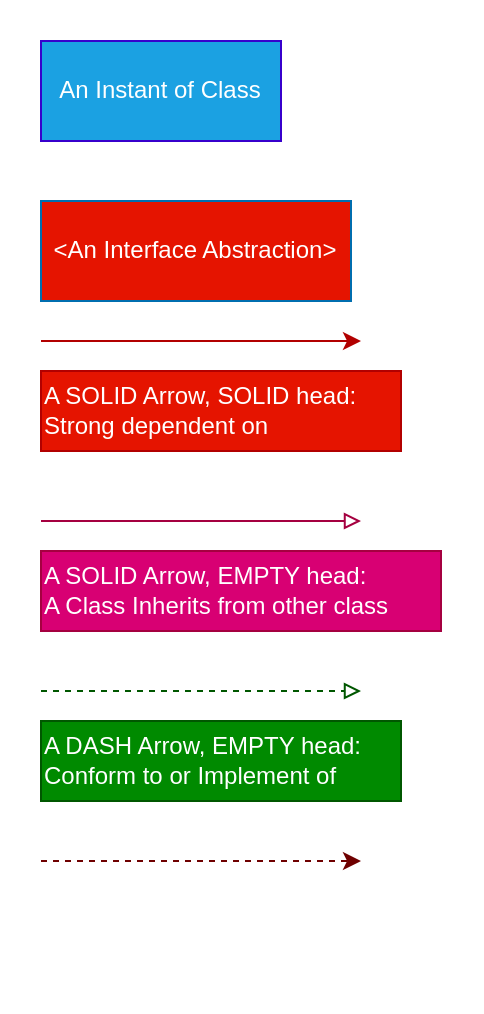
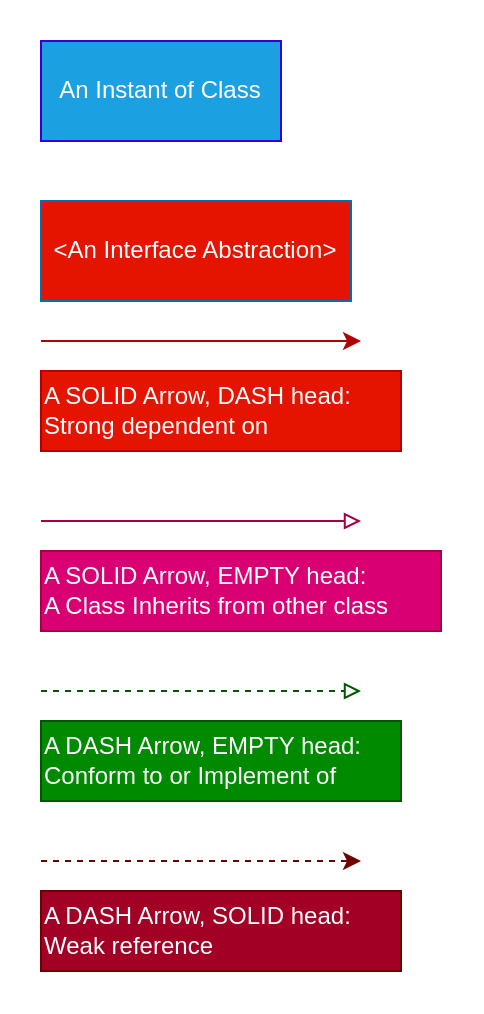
  <mxCell id="0" />
  <mxCell id="1" parent="0" />
  <mxCell id="2" value="An Instant of Class" style="rounded=0;whiteSpace=wrap;html=1;fillColor=#1ba1e2;fontColor=#ffffff;strokeColor=#3700CC;" vertex="1" parent="1"><mxGeometry x="20" y="20" width="120" height="50" as="geometry" /></mxCell>
  <mxCell id="3" value="&amp;lt;An Interface Abstraction&amp;gt;" style="rounded=0;whiteSpace=wrap;html=1;fillColor=#e51400;fontColor=#ffffff;strokeColor=#006EAF;" vertex="1" parent="1"><mxGeometry x="20" y="100" width="155" height="50" as="geometry" /></mxCell>
  <mxCell id="4" value="" style="endArrow=classic;html=1;rounded=0;align=left;fillColor=#e51400;strokeColor=#B20000;" edge="1" parent="1"><mxGeometry width="50" height="50" relative="1" as="geometry"><mxPoint x="20" y="170" as="sourcePoint" /><mxPoint x="180" y="170" as="targetPoint" /></mxGeometry></mxCell>
- <mxCell id="5" value="A SOLID Arrow, SOLID head:&lt;br&gt;Strong dependent on" style="text;html=1;align=left;verticalAlign=middle;resizable=0;points=[];autosize=1;strokeColor=#B20000;fillColor=#e51400;fontColor=#ffffff;" vertex="1" parent="1"><mxGeometry x="20" y="185" width="180" height="40" as="geometry" /></mxCell>
+ <mxCell id="5" value="A SOLID Arrow, DASH head:&lt;br&gt;Strong dependent on" style="text;html=1;align=left;verticalAlign=middle;resizable=0;points=[];autosize=1;strokeColor=#B20000;fillColor=#e51400;fontColor=#ffffff;" vertex="1" parent="1"><mxGeometry x="20" y="185" width="180" height="40" as="geometry" /></mxCell>
  <mxCell id="6" value="" style="endArrow=block;html=1;rounded=0;align=left;fillColor=#d80073;strokeColor=#A50040;endFill=0;" edge="1" parent="1"><mxGeometry width="50" height="50" relative="1" as="geometry"><mxPoint x="20" y="260" as="sourcePoint" /><mxPoint x="180" y="260" as="targetPoint" /></mxGeometry></mxCell>
  <mxCell id="7" value="A SOLID Arrow, EMPTY head:&lt;br&gt;A Class Inherits from other class" style="text;html=1;align=left;verticalAlign=middle;resizable=0;points=[];autosize=1;strokeColor=#A50040;fillColor=#d80073;fontColor=#ffffff;" vertex="1" parent="1"><mxGeometry x="20" y="275" width="200" height="40" as="geometry" /></mxCell>
  <mxCell id="8" value="" style="endArrow=block;html=1;rounded=0;align=left;fillColor=#008a00;strokeColor=#005700;dashed=1;endFill=0;" edge="1" parent="1"><mxGeometry width="50" height="50" relative="1" as="geometry"><mxPoint x="20" y="345" as="sourcePoint" /><mxPoint x="180" y="345" as="targetPoint" /></mxGeometry></mxCell>
  <mxCell id="9" value="A DASH Arrow, EMPTY head:&lt;br&gt;Conform to or Implement of" style="text;html=1;align=left;verticalAlign=middle;resizable=0;points=[];autosize=1;strokeColor=#005700;fillColor=#008a00;fontColor=#ffffff;" vertex="1" parent="1"><mxGeometry x="20" y="360" width="180" height="40" as="geometry" /></mxCell>
  <mxCell id="10" value="" style="endArrow=classic;html=1;rounded=0;align=left;dashed=1;endFill=1;fillColor=#a20025;strokeColor=#6F0000;" edge="1" parent="1"><mxGeometry width="50" height="50" relative="1" as="geometry"><mxPoint x="20" y="430" as="sourcePoint" /><mxPoint x="180" y="430" as="targetPoint" /></mxGeometry></mxCell>
+ <mxCell id="11" value="A DASH Arrow, SOLID head:&lt;br&gt;Weak reference" style="text;html=1;align=left;verticalAlign=middle;resizable=0;points=[];autosize=1;fillColor=#a20025;fontColor=#ffffff;strokeColor=#6F0000;" vertex="1" parent="1"><mxGeometry x="20" y="445" width="180" height="40" as="geometry" /></mxCell>
